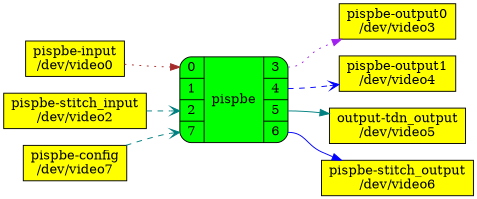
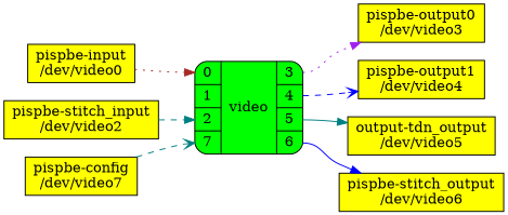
  digraph {
    rankdir=LR
    node [fillcolor=yellow shape=box style=filled]
    edge [arrowhead=normal color=teal style=dashed]
-   n1 [fillcolor=green label="{{<port0> 0 | <port1> 1 | <port2> 2 | <port7> 7} | pispbe\n | {<port3> 3 | <port4> 4 | <port5> 5 | <port6> 6}}" shape=Mrecord]
+   n1 [fillcolor=green label="{{<port0> 0 | <port1> 1 | <port2> 2 | <port7> 7} | video\n | {<port3> 3 | <port4> 4 | <port5> 5 | <port6> 6}}" shape=Mrecord]
    n2 [label="pispbe-output0\n/dev/video3"]
    n3 [label="pispbe-output1\n/dev/video4"]
    n4 [label="output-tdn_output\n/dev/video5"]
    n5 [label="pispbe-stitch_output\n/dev/video6"]
    n6 [label="pispbe-input\n/dev/video0"]
    n7 [label="pispbe-stitch_input\n/dev/video2"]
    n8 [label="pispbe-config\n/dev/video7"]
    n1 -> n2 [color=purple style=dotted tailport=port3]
    n1 -> n3 [arrowhead=vee color=blue tailport=port4]
    n1 -> n4 [style=solid tailport=port5]
    n1 -> n5 [color=blue style=solid tailport=port6]
    n6 -> n1 [color=brown headport=port0 style=dotted]
-   n7 -> n1 [arrowhead=vee headport=port2]
+   n7 -> n1 [headport=port2]
    n8 -> n1 [arrowhead=vee headport=port7]
  }
